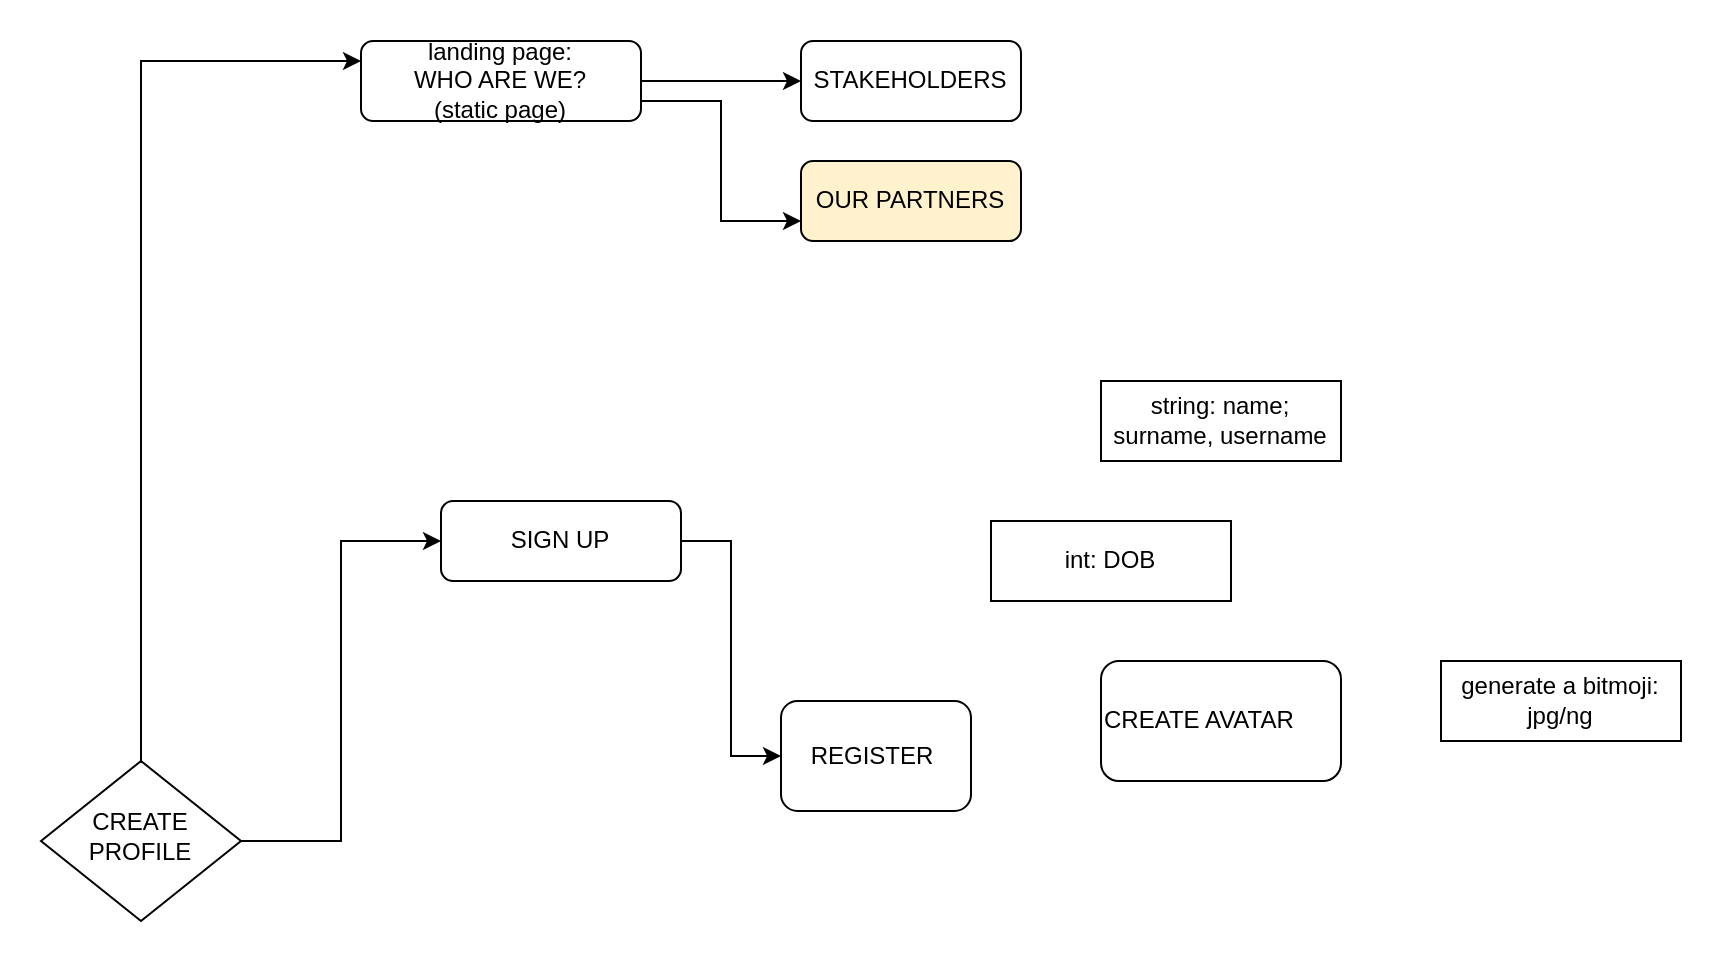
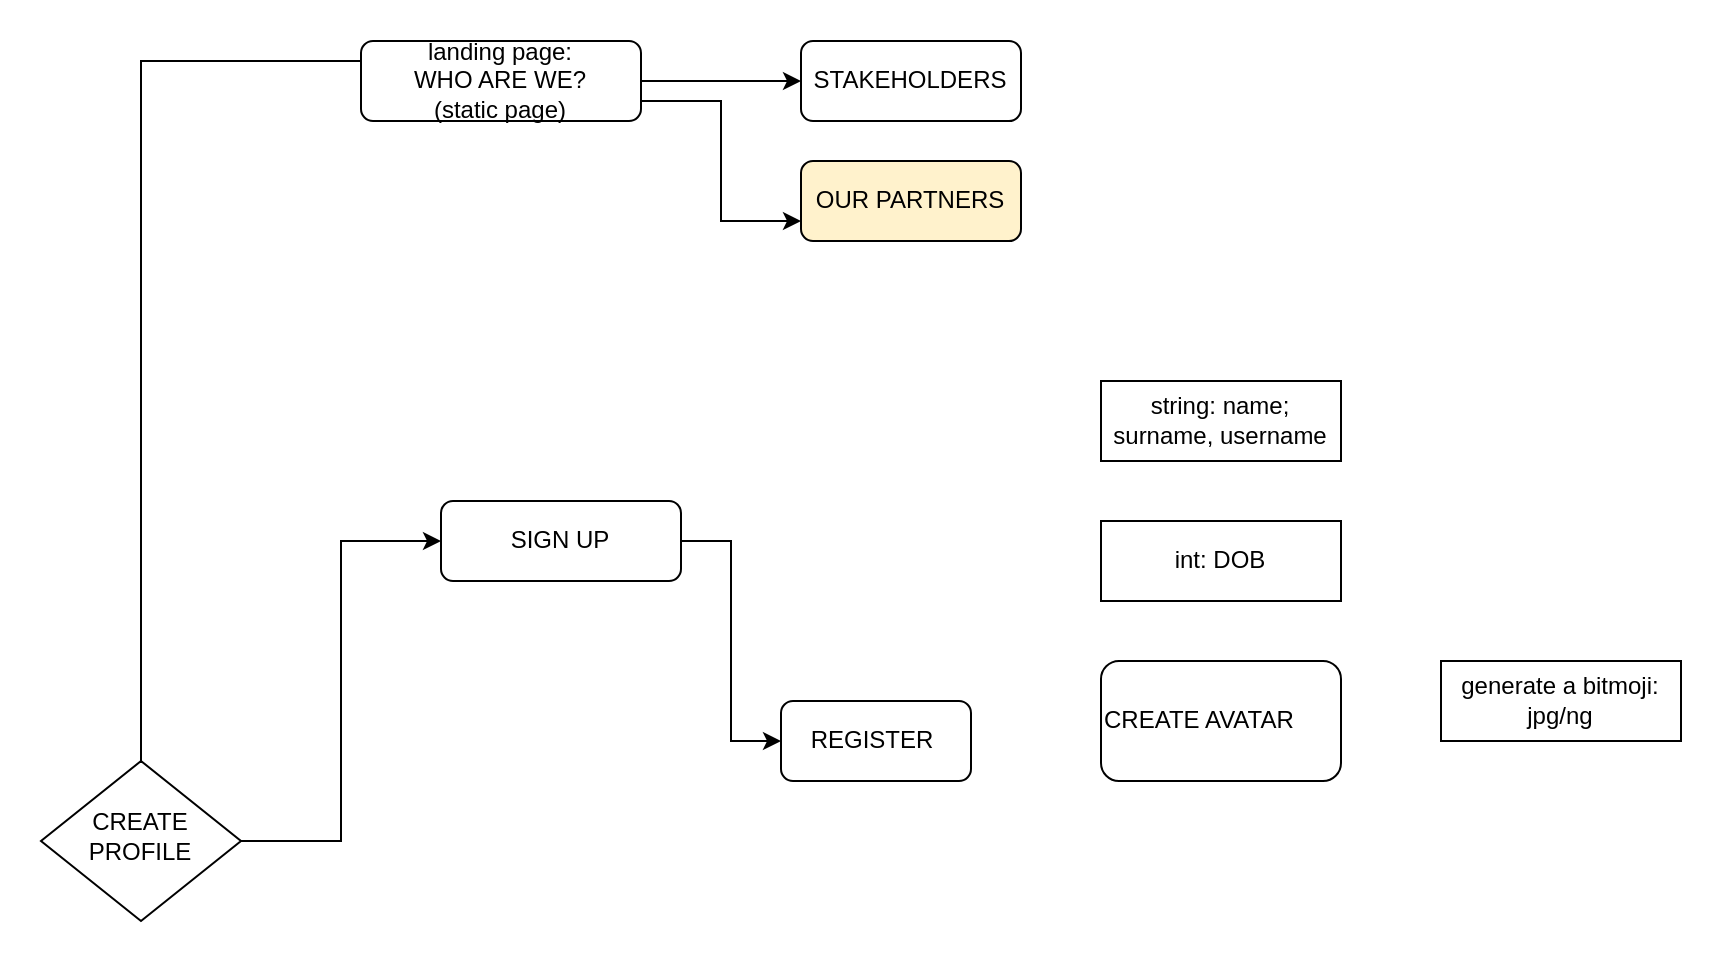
  <mxCell id="0" />
  <mxCell id="1" parent="0" />
  <mxCell id="2" style="edgeStyle=orthogonalEdgeStyle;rounded=0;orthogonalLoop=1;jettySize=auto;html=1;exitX=1;exitY=0.5;exitDx=0;exitDy=0;entryX=0;entryY=0.5;entryDx=0;entryDy=0;fontFamily=Helvetica;" edge="1" parent="1" source="4" target="6"><mxGeometry relative="1" as="geometry" /></mxCell>
- <mxCell id="3" style="edgeStyle=orthogonalEdgeStyle;rounded=0;orthogonalLoop=1;jettySize=auto;html=1;exitX=0.5;exitY=0;exitDx=0;exitDy=0;entryX=0;entryY=0.25;entryDx=0;entryDy=0;fontFamily=Helvetica;" edge="1" parent="1" source="4" target="9"><mxGeometry relative="1" as="geometry" /></mxCell>
+ <mxCell id="3" style="edgeStyle=orthogonalEdgeStyle;rounded=0;orthogonalLoop=1;jettySize=auto;html=1;exitX=0.5;exitY=0;exitDx=0;exitDy=0;entryX=0;entryY=0.25;entryDx=0;entryDy=0;fontFamily=Helvetica;endArrow=none;" edge="1" parent="1" source="4" target="9"><mxGeometry relative="1" as="geometry" /></mxCell>
  <mxCell id="4" value="CREATE PROFILE" style="rhombus;whiteSpace=wrap;html=1;shadow=0;fontFamily=Helvetica;fontSize=12;align=center;strokeWidth=1;spacing=6;spacingTop=-4;" vertex="1" parent="1"><mxGeometry x="20" y="380" width="100" height="80" as="geometry" /></mxCell>
  <mxCell id="5" style="edgeStyle=orthogonalEdgeStyle;rounded=0;orthogonalLoop=1;jettySize=auto;html=1;exitX=1;exitY=0.5;exitDx=0;exitDy=0;entryX=0;entryY=0.5;entryDx=0;entryDy=0;fontFamily=Helvetica;" edge="1" parent="1" source="6" target="10"><mxGeometry relative="1" as="geometry" /></mxCell>
  <mxCell id="6" value="SIGN UP" style="rounded=1;whiteSpace=wrap;html=1;fontSize=12;glass=0;strokeWidth=1;shadow=0;" vertex="1" parent="1"><mxGeometry x="220" y="250" width="120" height="40" as="geometry" /></mxCell>
  <mxCell id="7" style="edgeStyle=orthogonalEdgeStyle;rounded=0;orthogonalLoop=1;jettySize=auto;html=1;exitX=1;exitY=0.5;exitDx=0;exitDy=0;entryX=0;entryY=0.5;entryDx=0;entryDy=0;fontFamily=Helvetica;" edge="1" parent="1" source="9" target="13"><mxGeometry relative="1" as="geometry" /></mxCell>
  <mxCell id="8" style="edgeStyle=orthogonalEdgeStyle;rounded=0;orthogonalLoop=1;jettySize=auto;html=1;exitX=1;exitY=0.75;exitDx=0;exitDy=0;entryX=0;entryY=0.75;entryDx=0;entryDy=0;fontFamily=Helvetica;" edge="1" parent="1" source="9" target="14"><mxGeometry relative="1" as="geometry" /></mxCell>
  <mxCell id="9" value="landing page:&lt;br&gt;WHO ARE WE?&lt;br&gt;(static page)" style="rounded=1;whiteSpace=wrap;html=1;fontSize=12;glass=0;strokeWidth=1;shadow=0;" vertex="1" parent="1"><mxGeometry x="180" y="20" width="140" height="40" as="geometry" /></mxCell>
- <mxCell id="10" value="&amp;nbsp; &amp;nbsp; REGISTER" style="rounded=1;whiteSpace=wrap;html=1;fontFamily=Helvetica;align=left;" vertex="1" parent="1"><mxGeometry x="390" y="350" width="95" height="55" as="geometry" /></mxCell>
+ <mxCell id="10" value="&amp;nbsp; &amp;nbsp; REGISTER" style="rounded=1;whiteSpace=wrap;html=1;fontFamily=Helvetica;align=left;" vertex="1" parent="1"><mxGeometry x="390" y="350" width="95" height="40" as="geometry" /></mxCell>
  <mxCell id="11" value="string: name; surname, username" style="rounded=0;whiteSpace=wrap;html=1;fontFamily=Helvetica;align=center;" vertex="1" parent="1"><mxGeometry x="550" y="190" width="120" height="40" as="geometry" /></mxCell>
- <mxCell id="12" value="int: DOB" style="rounded=0;whiteSpace=wrap;html=1;fontFamily=Helvetica;align=center;" vertex="1" parent="1"><mxGeometry x="495" y="260" width="120" height="40" as="geometry" /></mxCell>
+ <mxCell id="12" value="int: DOB" style="rounded=0;whiteSpace=wrap;html=1;fontFamily=Helvetica;align=center;" vertex="1" parent="1"><mxGeometry x="550" y="260" width="120" height="40" as="geometry" /></mxCell>
  <mxCell id="13" value="STAKEHOLDERS" style="rounded=1;whiteSpace=wrap;html=1;fontFamily=Helvetica;align=center;" vertex="1" parent="1"><mxGeometry x="400" y="20" width="110" height="40" as="geometry" /></mxCell>
  <mxCell id="14" value="OUR PARTNERS" style="rounded=1;whiteSpace=wrap;html=1;fontFamily=Helvetica;align=center;fillColor=#fff2cc;" vertex="1" parent="1"><mxGeometry x="400" y="80" width="110" height="40" as="geometry" /></mxCell>
  <mxCell id="15" value="generate a bitmoji: jpg/ng" style="rounded=0;whiteSpace=wrap;html=1;fontFamily=Helvetica;align=center;" vertex="1" parent="1"><mxGeometry x="720" y="330" width="120" height="40" as="geometry" /></mxCell>
  <mxCell id="16" value="CREATE AVATAR" style="rounded=1;whiteSpace=wrap;html=1;fontFamily=Helvetica;align=left;" vertex="1" parent="1"><mxGeometry x="550" y="330" width="120" height="60" as="geometry" /></mxCell>
